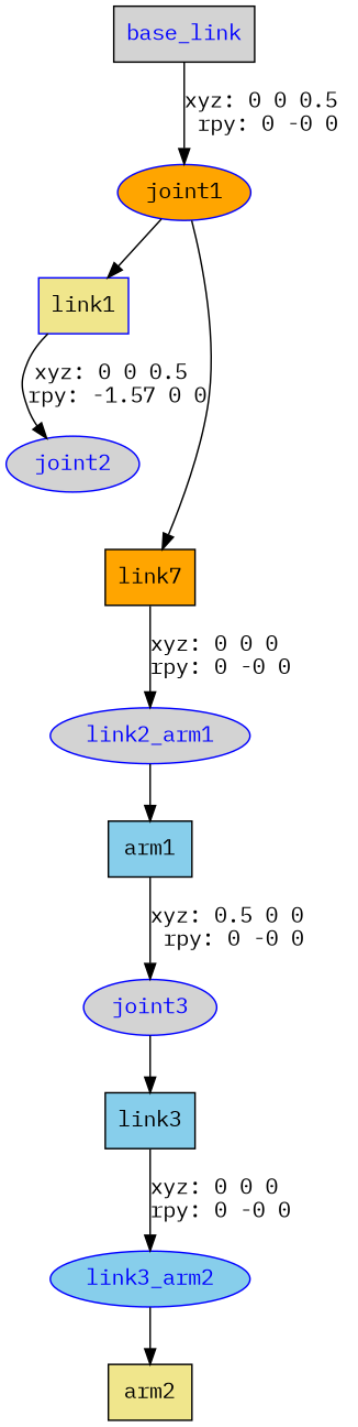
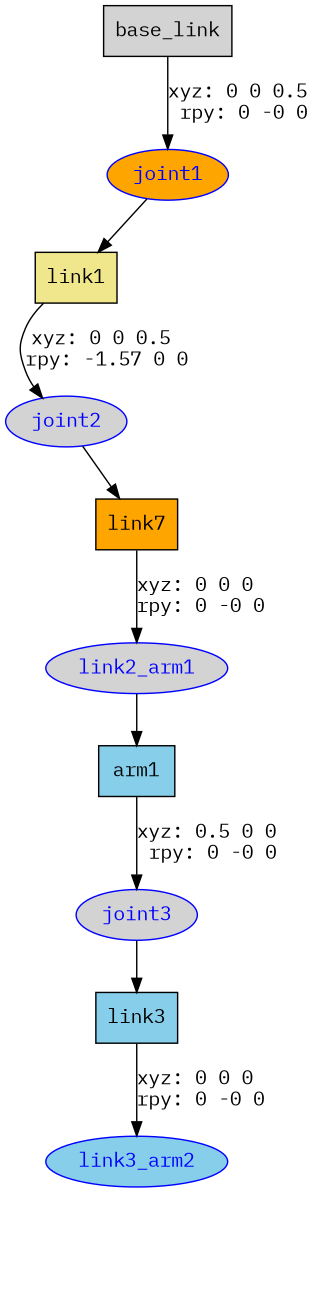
  digraph {
    fontname="IBM Plex Mono"
    node [fillcolor=lightgrey fontname="IBM Plex Mono" shape=box style=filled]
    edge [fontname="IBM Plex Mono"]
-   n1 [label=base_link fontcolor=blue]
-   joint1 [color=blue fillcolor=orange fontcolor=black shape=ellipse]
-   n3 [fillcolor=khaki label=link1 color=blue]
+   n1 [label=base_link]
+   joint1 [color=blue fillcolor=orange fontcolor=blue shape=ellipse]
+   n3 [fillcolor=khaki label=link1]
    joint2 [color=blue fontcolor=blue shape=ellipse]
    n5 [fillcolor=orange label=link7]
    link2_arm1 [color=blue fontcolor=blue shape=ellipse]
    n7 [fillcolor=skyblue label=arm1]
    joint3 [color=blue fontcolor=blue shape=ellipse]
    n9 [fillcolor=skyblue label=link3]
    link3_arm2 [color=blue fillcolor=skyblue fontcolor=blue shape=ellipse]
-   n11 [fillcolor=khaki label=arm2]
    n1 -> joint1 [label="xyz: 0 0 0.5 \nrpy: 0 -0 0"]
    joint1 -> n3
    n3 -> joint2 [label="xyz: 0 0 0.5 \nrpy: -1.57 0 0"]
-   joint1 -> n5
+   joint2 -> n5
    n5 -> link2_arm1 [label="xyz: 0 0 0 \nrpy: 0 -0 0"]
    link2_arm1 -> n7
    n7 -> joint3 [label="xyz: 0.5 0 0 \nrpy: 0 -0 0"]
    joint3 -> n9
    n9 -> link3_arm2 [label="xyz: 0 0 0 \nrpy: 0 -0 0"]
-   link3_arm2 -> n11
  }
